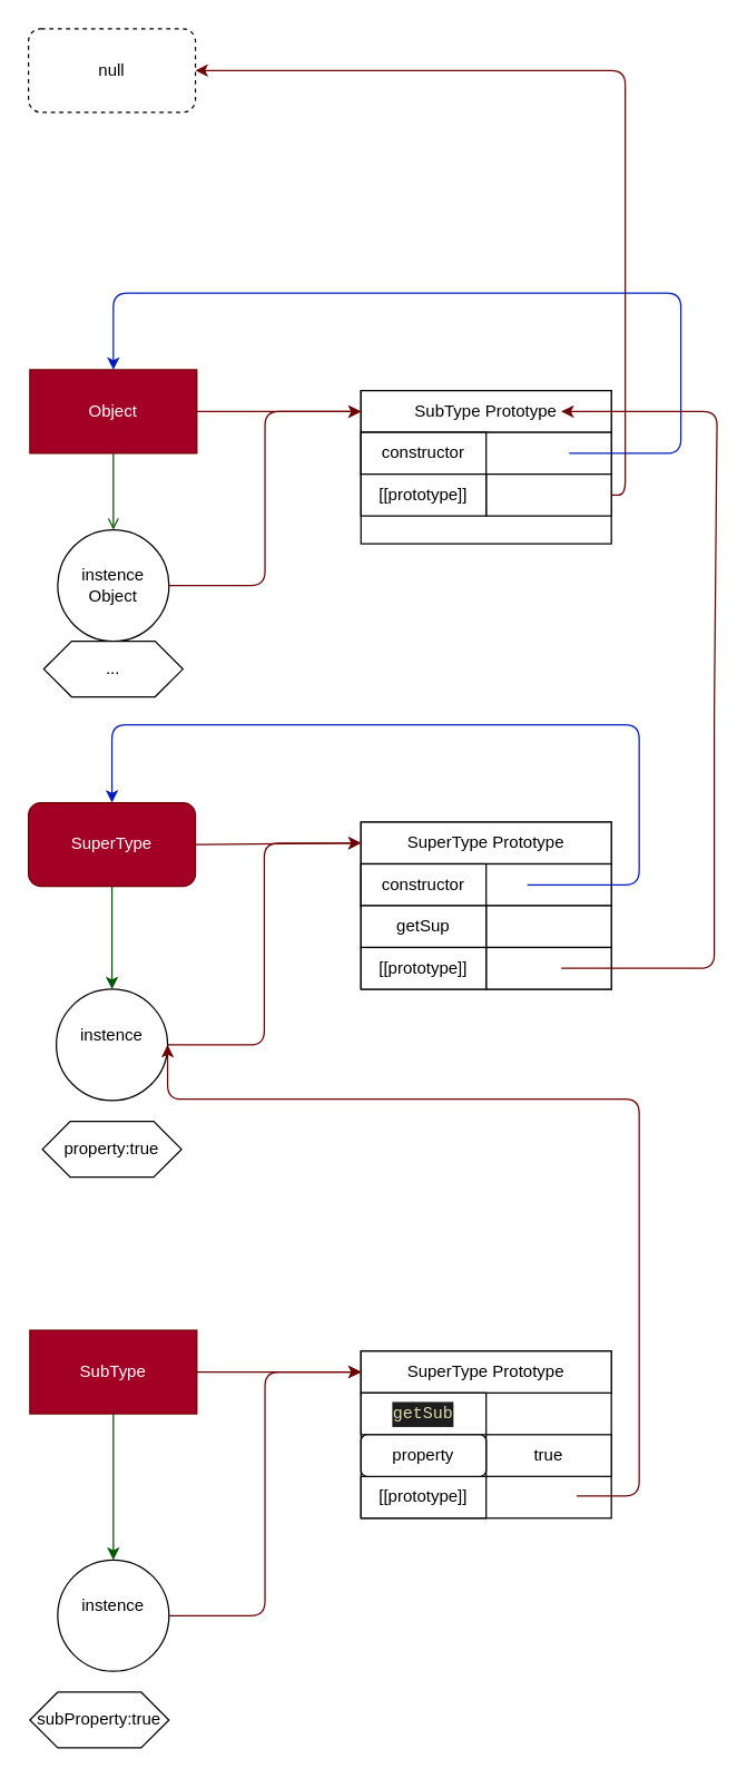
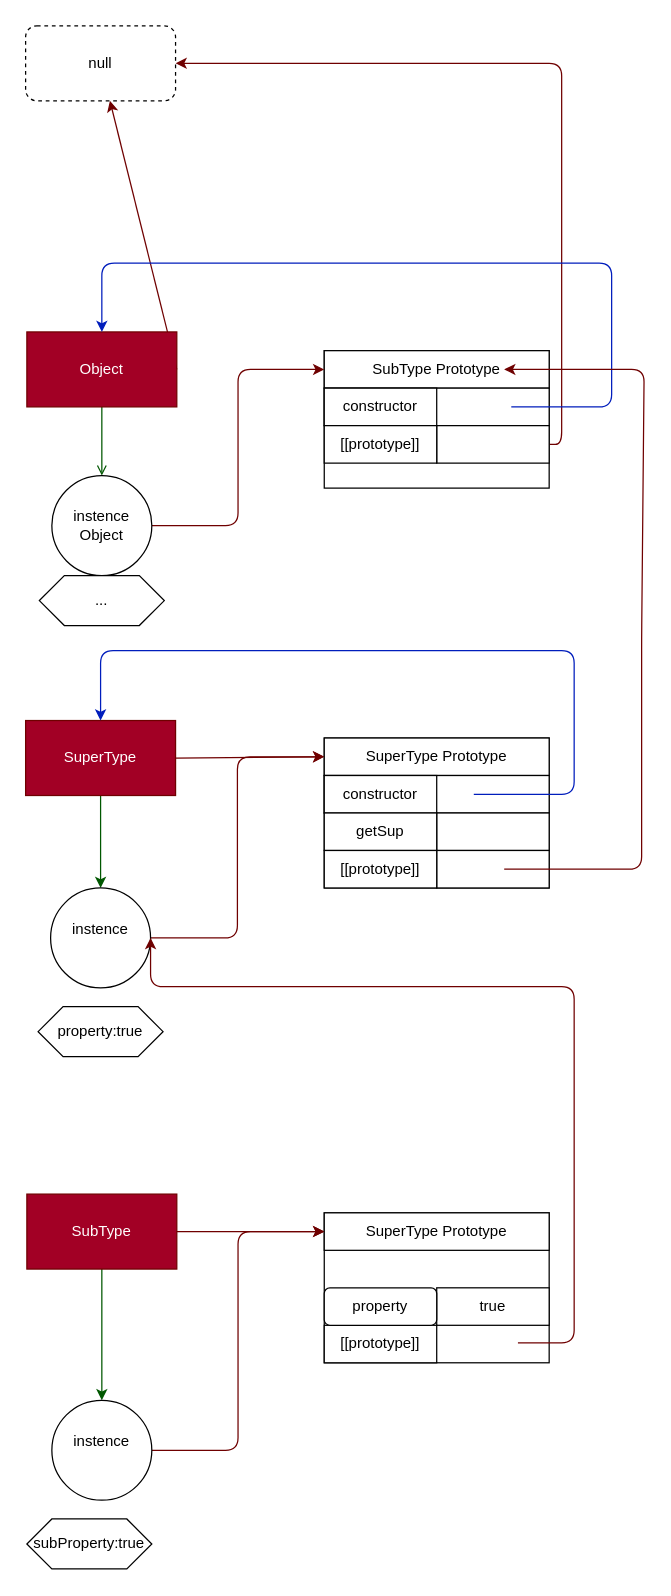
  <mxCell id="0" />
  <mxCell id="1" parent="0" />
  <mxCell id="2" style="edgeStyle=none;html=1;exitX=1;exitY=0.5;exitDx=0;exitDy=0;entryX=0;entryY=0.5;entryDx=0;entryDy=0;fillColor=#a20025;strokeColor=#6F0000;" edge="1" parent="1" source="4" target="6"><mxGeometry relative="1" as="geometry" /></mxCell>
  <mxCell id="3" style="edgeStyle=orthogonalEdgeStyle;html=1;exitX=0.5;exitY=1;exitDx=0;exitDy=0;entryX=0.5;entryY=0;entryDx=0;entryDy=0;fillColor=#008a00;strokeColor=#005700;" edge="1" parent="1" source="4" target="27"><mxGeometry relative="1" as="geometry" /></mxCell>
- <mxCell id="4" value="SuperType" style="whiteSpace=wrap;html=1;fillColor=#a20025;fontColor=#ffffff;strokeColor=#6F0000;rounded=1;" vertex="1" parent="1"><mxGeometry x="20" y="576" width="120" height="60" as="geometry" /></mxCell>
+ <mxCell id="4" value="SuperType" style="rounded=0;whiteSpace=wrap;html=1;fillColor=#a20025;fontColor=#ffffff;strokeColor=#6F0000;" vertex="1" parent="1"><mxGeometry x="20" y="576" width="120" height="60" as="geometry" /></mxCell>
  <mxCell id="5" value="" style="rounded=0;whiteSpace=wrap;html=1;" vertex="1" parent="1"><mxGeometry x="259" y="590" width="180" height="120" as="geometry" /></mxCell>
  <mxCell id="6" value="SuperType Prototype" style="rounded=0;whiteSpace=wrap;html=1;" vertex="1" parent="1"><mxGeometry x="259" y="590" width="180" height="30" as="geometry" /></mxCell>
  <mxCell id="7" value="" style="rounded=0;whiteSpace=wrap;html=1;" vertex="1" parent="1"><mxGeometry x="259" y="620" width="180" height="30" as="geometry" /></mxCell>
  <mxCell id="8" value="constructor" style="rounded=0;whiteSpace=wrap;html=1;" vertex="1" parent="1"><mxGeometry x="259" y="620" width="90" height="30" as="geometry" /></mxCell>
  <mxCell id="9" value="" style="endArrow=classic;html=1;entryX=0.5;entryY=0;entryDx=0;entryDy=0;fillColor=#0050ef;strokeColor=#001DBC;" edge="1" parent="1" target="4"><mxGeometry width="50" height="50" relative="1" as="geometry"><mxPoint x="378.667" y="635" as="sourcePoint" /><mxPoint x="412" y="605" as="targetPoint" /><Array as="points"><mxPoint x="459" y="635" /><mxPoint x="459" y="570" /><mxPoint x="459" y="520" /><mxPoint x="80" y="520" /></Array></mxGeometry></mxCell>
  <mxCell id="10" value="" style="rounded=0;whiteSpace=wrap;html=1;" vertex="1" parent="1"><mxGeometry x="349" y="650" width="90" height="30" as="geometry" /></mxCell>
  <mxCell id="11" value="getSup" style="rounded=0;whiteSpace=wrap;html=1;" vertex="1" parent="1"><mxGeometry x="259" y="650" width="90" height="30" as="geometry" /></mxCell>
- <mxCell id="12" style="edgeStyle=none;html=1;exitX=1;exitY=0.5;exitDx=0;exitDy=0;entryX=0;entryY=0.5;entryDx=0;entryDy=0;fillColor=#a20025;strokeColor=#6F0000;" edge="1" parent="1" source="14" target="16"><mxGeometry relative="1" as="geometry" /></mxCell>
+ <mxCell id="12" style="edgeStyle=none;html=1;exitX=1;exitY=0.5;exitDx=0;exitDy=0;fillColor=#a20025;strokeColor=#6F0000;" edge="1" parent="1" source="14" target="23"><mxGeometry relative="1" as="geometry" /></mxCell>
  <mxCell id="13" style="edgeStyle=orthogonalEdgeStyle;html=1;exitX=0.5;exitY=1;exitDx=0;exitDy=0;entryX=0.5;entryY=0;entryDx=0;entryDy=0;fillColor=#008a00;strokeColor=#005700;endArrow=open;" edge="1" parent="1" source="14" target="25"><mxGeometry relative="1" as="geometry" /></mxCell>
  <mxCell id="14" value="Object" style="rounded=0;whiteSpace=wrap;html=1;fillColor=#a20025;fontColor=#ffffff;strokeColor=#6F0000;" vertex="1" parent="1"><mxGeometry x="21" y="265" width="120" height="60" as="geometry" /></mxCell>
  <mxCell id="15" value="" style="rounded=0;whiteSpace=wrap;html=1;" vertex="1" parent="1"><mxGeometry x="259" y="280" width="180" height="110" as="geometry" /></mxCell>
  <mxCell id="16" value="SubType Prototype" style="rounded=0;whiteSpace=wrap;html=1;" vertex="1" parent="1"><mxGeometry x="259" y="280" width="180" height="30" as="geometry" /></mxCell>
  <mxCell id="17" value="" style="rounded=0;whiteSpace=wrap;html=1;" vertex="1" parent="1"><mxGeometry x="259" y="310" width="180" height="30" as="geometry" /></mxCell>
  <mxCell id="18" value="constructor" style="rounded=0;whiteSpace=wrap;html=1;" vertex="1" parent="1"><mxGeometry x="259" y="310" width="90" height="30" as="geometry" /></mxCell>
  <mxCell id="19" style="edgeStyle=orthogonalEdgeStyle;html=1;exitX=1;exitY=0.5;exitDx=0;exitDy=0;entryX=1;entryY=0.5;entryDx=0;entryDy=0;fillColor=#a20025;strokeColor=#6F0000;" edge="1" parent="1" source="20" target="23"><mxGeometry relative="1" as="geometry"><Array as="points"><mxPoint x="449" y="355" /><mxPoint x="449" y="50" /></Array></mxGeometry></mxCell>
  <mxCell id="20" value="" style="rounded=0;whiteSpace=wrap;html=1;" vertex="1" parent="1"><mxGeometry x="349" y="340" width="90" height="30" as="geometry" /></mxCell>
  <mxCell id="21" value="[[prototype]]" style="rounded=0;whiteSpace=wrap;html=1;" vertex="1" parent="1"><mxGeometry x="259" y="340" width="90" height="30" as="geometry" /></mxCell>
  <mxCell id="22" value="" style="endArrow=classic;html=1;entryX=0.5;entryY=0;entryDx=0;entryDy=0;fillColor=#0050ef;strokeColor=#001DBC;" edge="1" parent="1" target="14"><mxGeometry width="50" height="50" relative="1" as="geometry"><mxPoint x="408.667" y="325" as="sourcePoint" /><mxPoint x="99" y="280" as="targetPoint" /><Array as="points"><mxPoint x="489" y="325" /><mxPoint x="489" y="260" /><mxPoint x="489" y="210" /><mxPoint x="81" y="210" /></Array></mxGeometry></mxCell>
  <mxCell id="23" value="null" style="rounded=1;whiteSpace=wrap;html=1;dashed=1;" vertex="1" parent="1"><mxGeometry x="20" y="20" width="120" height="60" as="geometry" /></mxCell>
  <mxCell id="24" style="edgeStyle=orthogonalEdgeStyle;html=1;exitX=1;exitY=0.5;exitDx=0;exitDy=0;entryX=0;entryY=0.5;entryDx=0;entryDy=0;fillColor=#a20025;strokeColor=#6F0000;" edge="1" parent="1" source="25" target="16"><mxGeometry relative="1" as="geometry" /></mxCell>
  <mxCell id="25" value="instence&lt;br&gt;Object" style="ellipse;whiteSpace=wrap;html=1;aspect=fixed;" vertex="1" parent="1"><mxGeometry x="41" y="380" width="80" height="80" as="geometry" /></mxCell>
  <mxCell id="26" style="edgeStyle=orthogonalEdgeStyle;html=1;exitX=1;exitY=0.5;exitDx=0;exitDy=0;entryX=0;entryY=0.5;entryDx=0;entryDy=0;fillColor=#a20025;strokeColor=#6F0000;" edge="1" parent="1" source="27" target="6"><mxGeometry relative="1" as="geometry" /></mxCell>
  <mxCell id="27" value="instence&lt;br&gt;&lt;span style=&quot;color: rgba(0, 0, 0, 0); font-family: monospace; font-size: 0px; text-align: start;&quot;&gt;%3CmxGraphModel%3E%3Croot%3E%3CmxCell%20id%3D%220%22%2F%3E%3CmxCell%20id%3D%221%22%20parent%3D%220%22%2F%3E%3CmxCell%20id%3D%222%22%20value%3D%22instence%26lt%3Bbr%26gt%3BObject%22%20style%3D%22ellipse%3BwhiteSpace%3Dwrap%3Bhtml%3D1%3Baspect%3Dfixed%3B%22%20vertex%3D%221%22%20parent%3D%221%22%3E%3CmxGeometry%20x%3D%22142%22%20y%3D%2260%22%20width%3D%2280%22%20height%3D%2280%22%20as%3D%22geometry%22%2F%3E%3C%2FmxCell%3E%3C%2Froot%3E%3C%2FmxGraphModel%3E&lt;/span&gt;&lt;span style=&quot;color: rgb(255, 255, 255);&quot;&gt;SuperType&lt;/span&gt;" style="ellipse;whiteSpace=wrap;html=1;aspect=fixed;" vertex="1" parent="1"><mxGeometry x="40" y="710" width="80" height="80" as="geometry" /></mxCell>
  <mxCell id="28" value="..." style="shape=hexagon;perimeter=hexagonPerimeter2;whiteSpace=wrap;html=1;fixedSize=1;" vertex="1" parent="1"><mxGeometry x="31" y="460" width="100" height="40" as="geometry" /></mxCell>
  <mxCell id="29" value="property:true" style="shape=hexagon;perimeter=hexagonPerimeter2;whiteSpace=wrap;html=1;fixedSize=1;" vertex="1" parent="1"><mxGeometry x="30" y="805" width="100" height="40" as="geometry" /></mxCell>
  <mxCell id="30" style="edgeStyle=orthogonalEdgeStyle;html=1;entryX=0;entryY=0.5;entryDx=0;entryDy=0;fillColor=#a20025;strokeColor=#6F0000;" edge="1" parent="1" source="32" target="34"><mxGeometry relative="1" as="geometry" /></mxCell>
  <mxCell id="31" style="edgeStyle=orthogonalEdgeStyle;html=1;fillColor=#008a00;strokeColor=#005700;" edge="1" parent="1" source="32" target="43"><mxGeometry relative="1" as="geometry" /></mxCell>
  <mxCell id="32" value="SubType" style="rounded=0;whiteSpace=wrap;html=1;fillColor=#a20025;fontColor=#ffffff;strokeColor=#6F0000;" vertex="1" parent="1"><mxGeometry x="21" y="955" width="120" height="60" as="geometry" /></mxCell>
  <mxCell id="33" value="" style="rounded=0;whiteSpace=wrap;html=1;" vertex="1" parent="1"><mxGeometry x="259" y="970" width="180" height="120" as="geometry" /></mxCell>
  <mxCell id="34" value="SuperType Prototype" style="rounded=0;whiteSpace=wrap;html=1;" vertex="1" parent="1"><mxGeometry x="259" y="970" width="180" height="30" as="geometry" /></mxCell>
- <mxCell id="35" value="&lt;div style=&quot;background-color: rgb(30, 30, 30); font-family: Menlo, Monaco, &amp;quot;Courier New&amp;quot;, monospace; line-height: 18px;&quot;&gt;&lt;font color=&quot;#dcdcaa&quot;&gt;getSub&lt;/font&gt;&lt;/div&gt;" style="rounded=0;whiteSpace=wrap;html=1;" vertex="1" parent="1"><mxGeometry x="259" y="1000" width="90" height="30" as="geometry" /></mxCell>
  <mxCell id="36" style="edgeStyle=orthogonalEdgeStyle;html=1;exitX=1;exitY=0.5;exitDx=0;exitDy=0;fillColor=#a20025;strokeColor=#6F0000;entryX=1;entryY=0.5;entryDx=0;entryDy=0;" edge="1" parent="1" target="27"><mxGeometry relative="1" as="geometry"><mxPoint x="414" y="1074" as="sourcePoint" /><mxPoint x="120" y="779" as="targetPoint" /><Array as="points"><mxPoint x="459" y="1074" /><mxPoint x="459" y="789" /><mxPoint x="120" y="789" /></Array></mxGeometry></mxCell>
  <mxCell id="37" value="true" style="rounded=0;whiteSpace=wrap;html=1;" vertex="1" parent="1"><mxGeometry x="349" y="1030" width="90" height="30" as="geometry" /></mxCell>
  <mxCell id="38" value="[[prototype]]" style="rounded=0;whiteSpace=wrap;html=1;" vertex="1" parent="1"><mxGeometry x="259" y="1060" width="90" height="30" as="geometry" /></mxCell>
  <mxCell id="39" value="" style="rounded=0;whiteSpace=wrap;html=1;" vertex="1" parent="1"><mxGeometry x="349" y="680" width="90" height="30" as="geometry" /></mxCell>
  <mxCell id="40" value="[[prototype]]" style="rounded=0;whiteSpace=wrap;html=1;" vertex="1" parent="1"><mxGeometry x="259" y="680" width="90" height="30" as="geometry" /></mxCell>
  <mxCell id="41" style="edgeStyle=none;html=1;entryX=1;entryY=0.5;entryDx=0;entryDy=0;fillColor=#a20025;strokeColor=#6F0000;" edge="1" parent="1"><mxGeometry relative="1" as="geometry"><mxPoint x="403" y="695" as="sourcePoint" /><mxPoint x="403" y="295" as="targetPoint" /><Array as="points"><mxPoint x="513" y="695" /><mxPoint x="513" y="510" /><mxPoint x="515" y="295" /></Array></mxGeometry></mxCell>
  <mxCell id="42" style="edgeStyle=orthogonalEdgeStyle;html=1;entryX=0;entryY=0.5;entryDx=0;entryDy=0;fillColor=#a20025;strokeColor=#6F0000;" edge="1" parent="1" source="43" target="34"><mxGeometry relative="1" as="geometry" /></mxCell>
  <mxCell id="43" value="instence&lt;br&gt;&lt;span style=&quot;color: rgba(0, 0, 0, 0); font-family: monospace; font-size: 0px; text-align: start;&quot;&gt;%3CmxGraphModel%3E%3Croot%3E%3CmxCell%20id%3D%220%22%2F%3E%3CmxCell%20id%3D%221%22%20parent%3D%220%22%2F%3E%3CmxCell%20id%3D%222%22%20value%3D%22instence%26lt%3Bbr%26gt%3BObject%22%20style%3D%22ellipse%3BwhiteSpace%3Dwrap%3Bhtml%3D1%3Baspect%3Dfixed%3B%22%20vertex%3D%221%22%20parent%3D%221%22%3E%3CmxGeometry%20x%3D%22142%22%20y%3D%2260%22%20width%3D%2280%22%20height%3D%2280%22%20as%3D%22geometry%22%2F%3E%3C%2FmxCell%3E%3C%2Froot%3E%3C%2FmxGraphModel%3E&lt;/span&gt;&lt;span style=&quot;color: rgb(255, 255, 255);&quot;&gt;SuperType&lt;/span&gt;" style="ellipse;whiteSpace=wrap;html=1;aspect=fixed;" vertex="1" parent="1"><mxGeometry x="41" y="1120" width="80" height="80" as="geometry" /></mxCell>
  <mxCell id="44" value="subProperty:true" style="shape=hexagon;perimeter=hexagonPerimeter2;whiteSpace=wrap;html=1;fixedSize=1;" vertex="1" parent="1"><mxGeometry x="21" y="1215" width="100" height="40" as="geometry" /></mxCell>
  <mxCell id="45" value="property" style="whiteSpace=wrap;html=1;rounded=1;" vertex="1" parent="1"><mxGeometry x="259" y="1030" width="90" height="30" as="geometry" /></mxCell>
